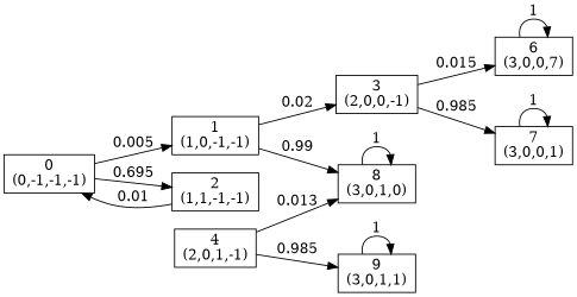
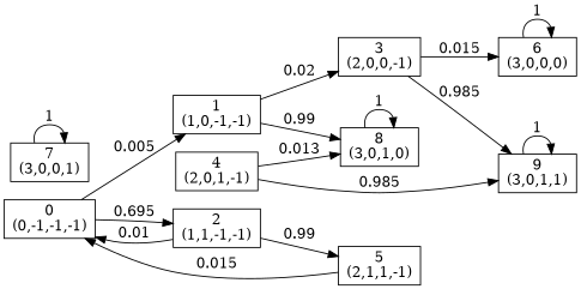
  digraph {
    rankdir=LR
    node [shape=box]
    n1 [label="0\n(0,-1,-1,-1)"]
    n2 [label="1\n(1,0,-1,-1)"]
    n3 [label="2\n(1,1,-1,-1)"]
    n4 [label="3\n(2,0,0,-1)"]
    n5 [label="8\n(3,0,1,0)"]
-   n7 [label="6\n(3,0,0,7)"]
+   n6 [label="5\n(2,1,1,-1)"]
+   n7 [label="6\n(3,0,0,0)"]
    n8 [label="7\n(3,0,0,1)"]
    n9 [label="4\n(2,0,1,-1)"]
    n10 [label="9\n(3,0,1,1)"]
    n1 -> n2 [label=0.005]
    n1 -> n3 [label=0.695]
    n2 -> n4 [label=0.02]
    n2 -> n5 [label=0.99]
    n3 -> n1 [label=0.01]
+   n3 -> n6 [label=0.99]
    n4 -> n7 [label=0.015]
-   n4 -> n8 [label=0.985]
+   n4 -> n10 [label=0.985]
    n5 -> n5 [label=1]
+   n6 -> n1 [label=0.015]
    n7 -> n7 [label=1]
    n8 -> n8 [label=1]
    n9 -> n5 [label=0.013]
    n9 -> n10 [label=0.985]
    n10 -> n10 [label=1]
  }
